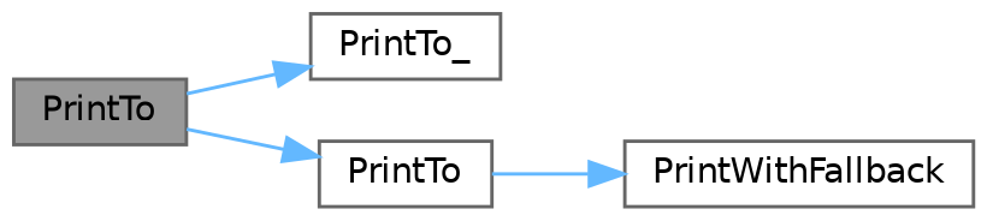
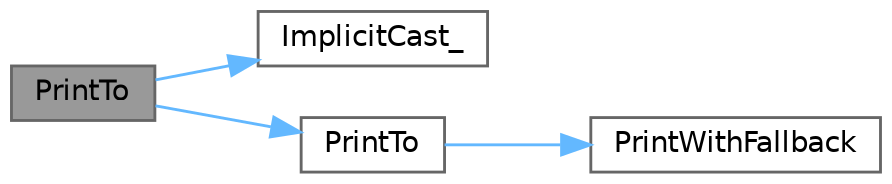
  digraph {
    rankdir=LR
    node [color=grey40 fillcolor=white fontname=Helvetica fontsize=10 shape=box style=filled]
    edge [color=steelblue1 fontname=Helvetica fontsize=10 labelfontname=Helvetica labelfontsize=10 style=solid]
    n1 [color=gray40 fillcolor=grey60 fontcolor=black height=0.2 label=PrintTo width=0.4]
-   n2 [height=0.2 label=PrintTo_ width=0.4]
+   n2 [height=0.2 label=ImplicitCast_ width=0.4]
    n3 [height=0.2 label=PrintTo width=0.4]
    n4 [height=0.2 label=PrintWithFallback width=0.4]
    n1 -> n2
    n1 -> n3
    n3 -> n4
  }
